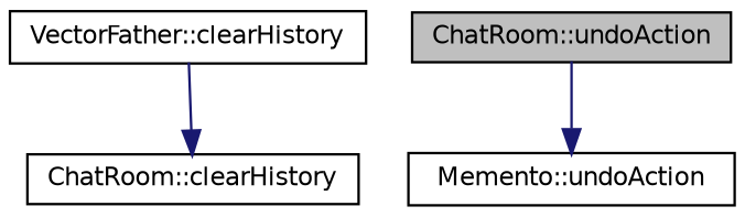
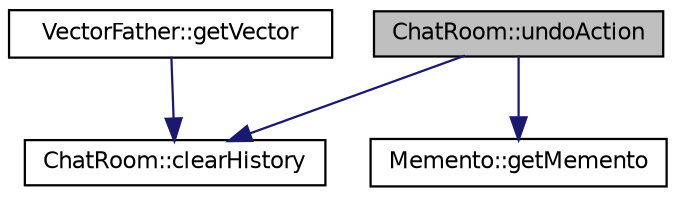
  digraph {
    rankdir=TB
    node [color=black fillcolor=white fontname=Helvetica fontsize=10 shape=record style=filled]
    edge [color=midnightblue fontname=Helvetica fontsize=10 labelfontname=Helvetica labelfontsize=10 style=solid]
    n1 [fillcolor=grey75 fontcolor=black height=0.2 label="ChatRoom::undoAction" width=0.4]
    n2 [height=0.2 label="ChatRoom::clearHistory" width=0.4]
-   n3 [height=0.2 label="Memento::undoAction" width=0.4]
-   n4 [height=0.2 label="VectorFather::clearHistory" width=0.4]
+   n3 [height=0.2 label="Memento::getMemento" width=0.4]
+   n4 [height=0.2 label="VectorFather::getVector" width=0.4]
+   n1 -> n2
    n1 -> n3
    n4 -> n2
  }
